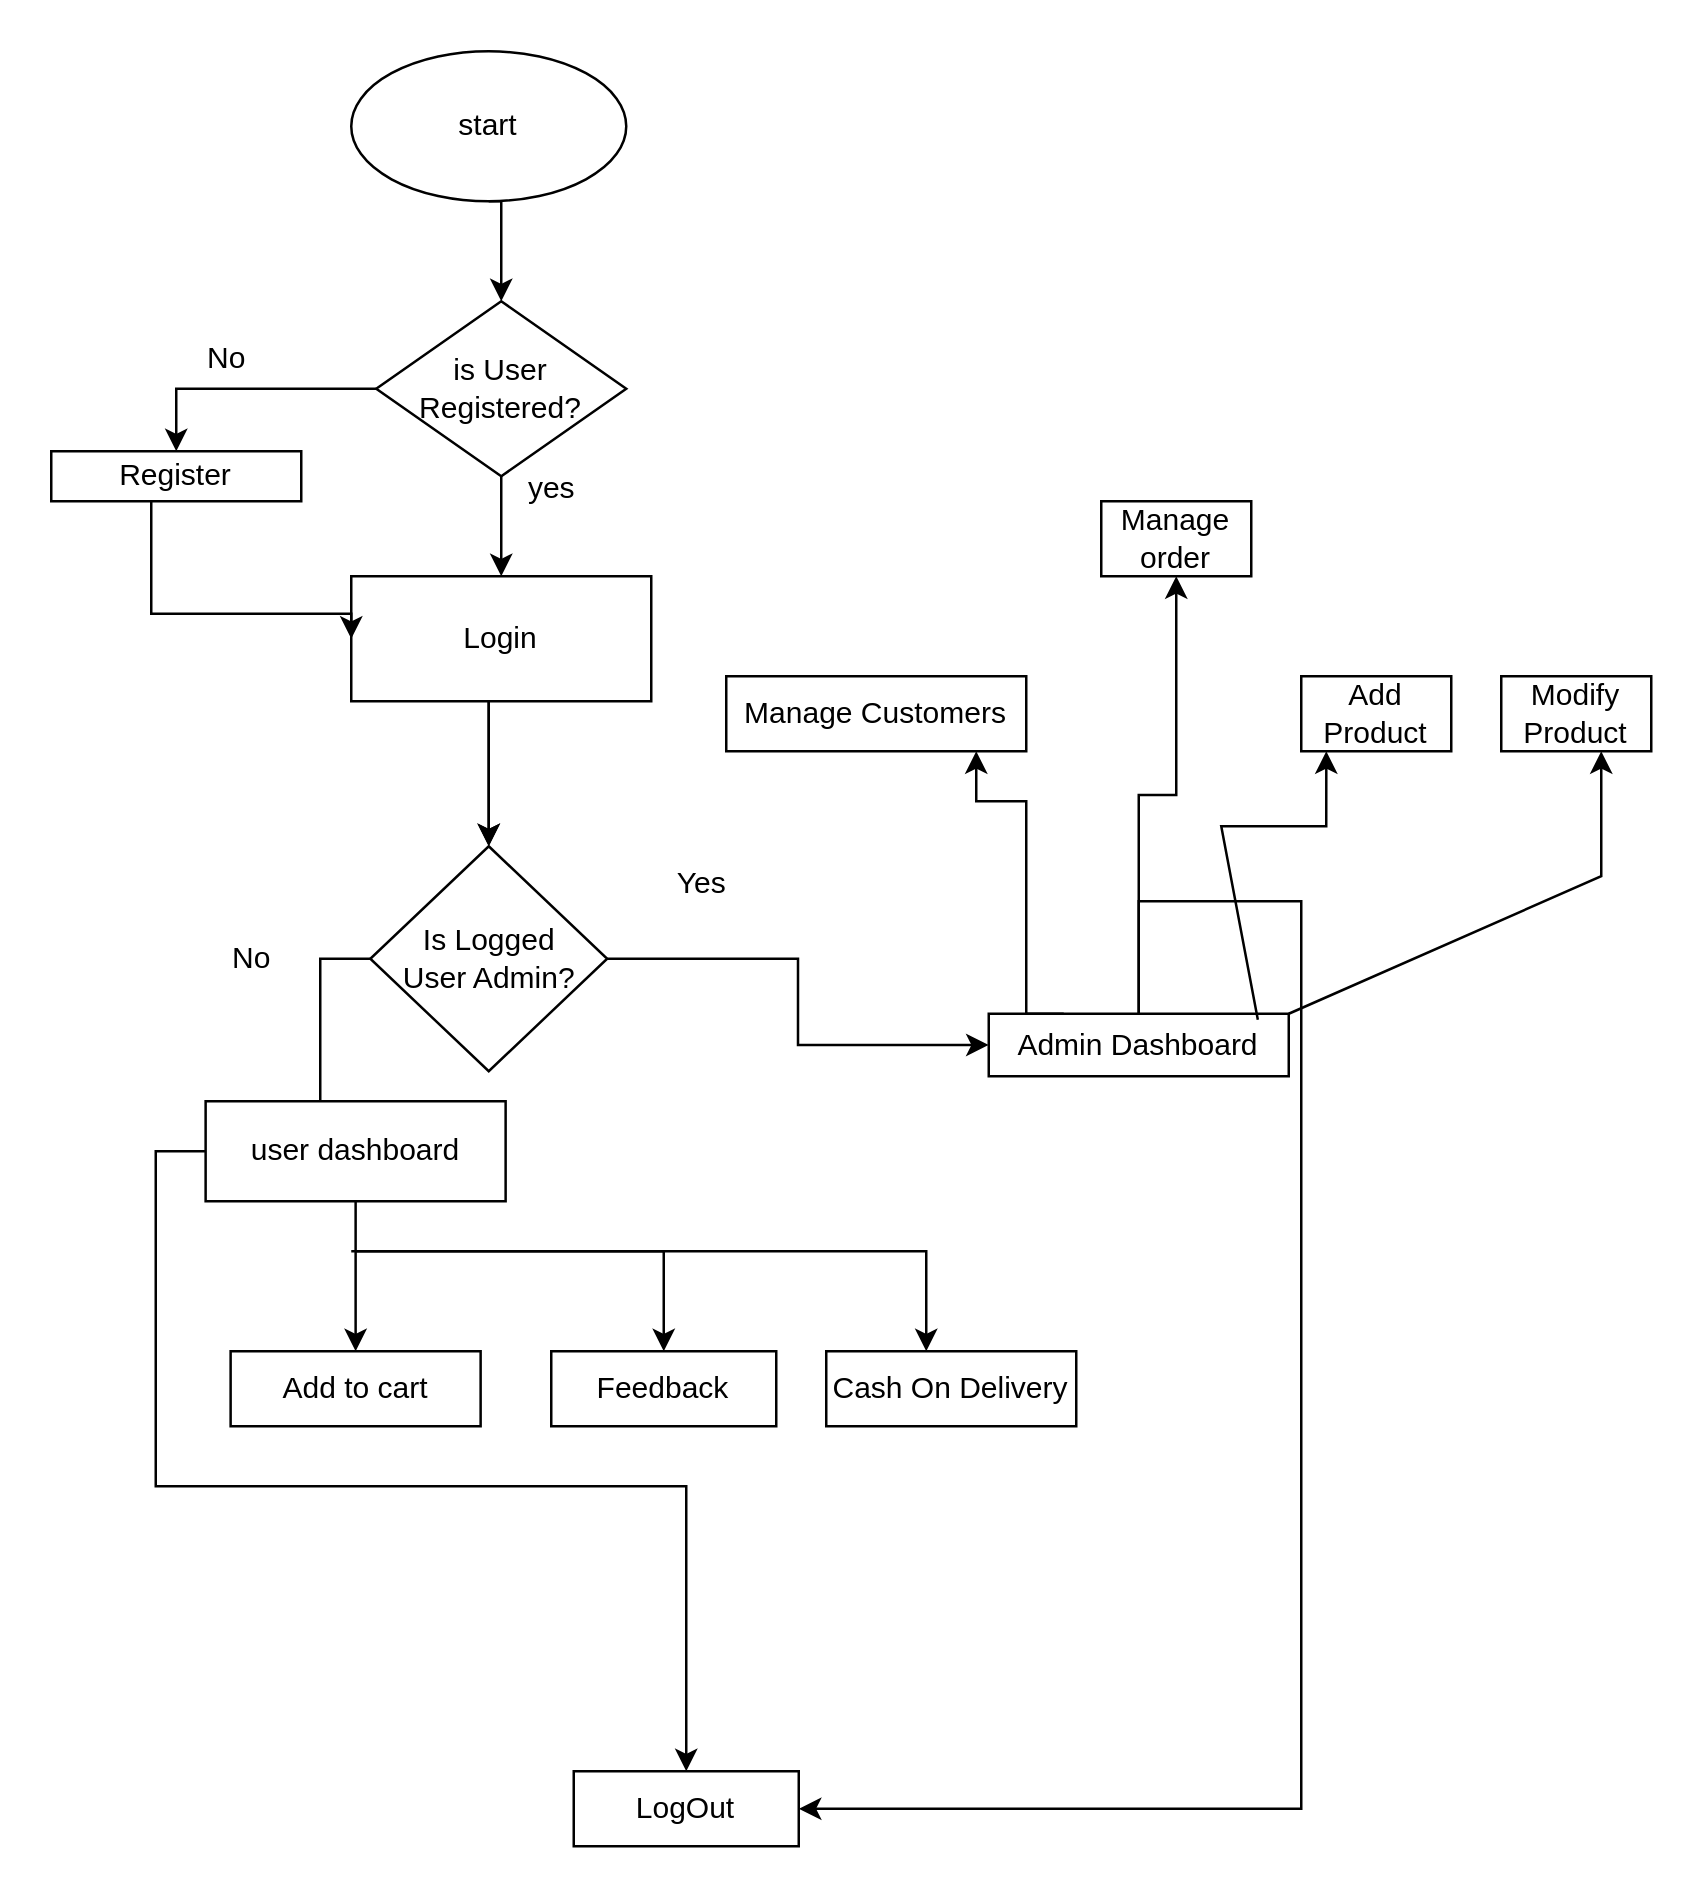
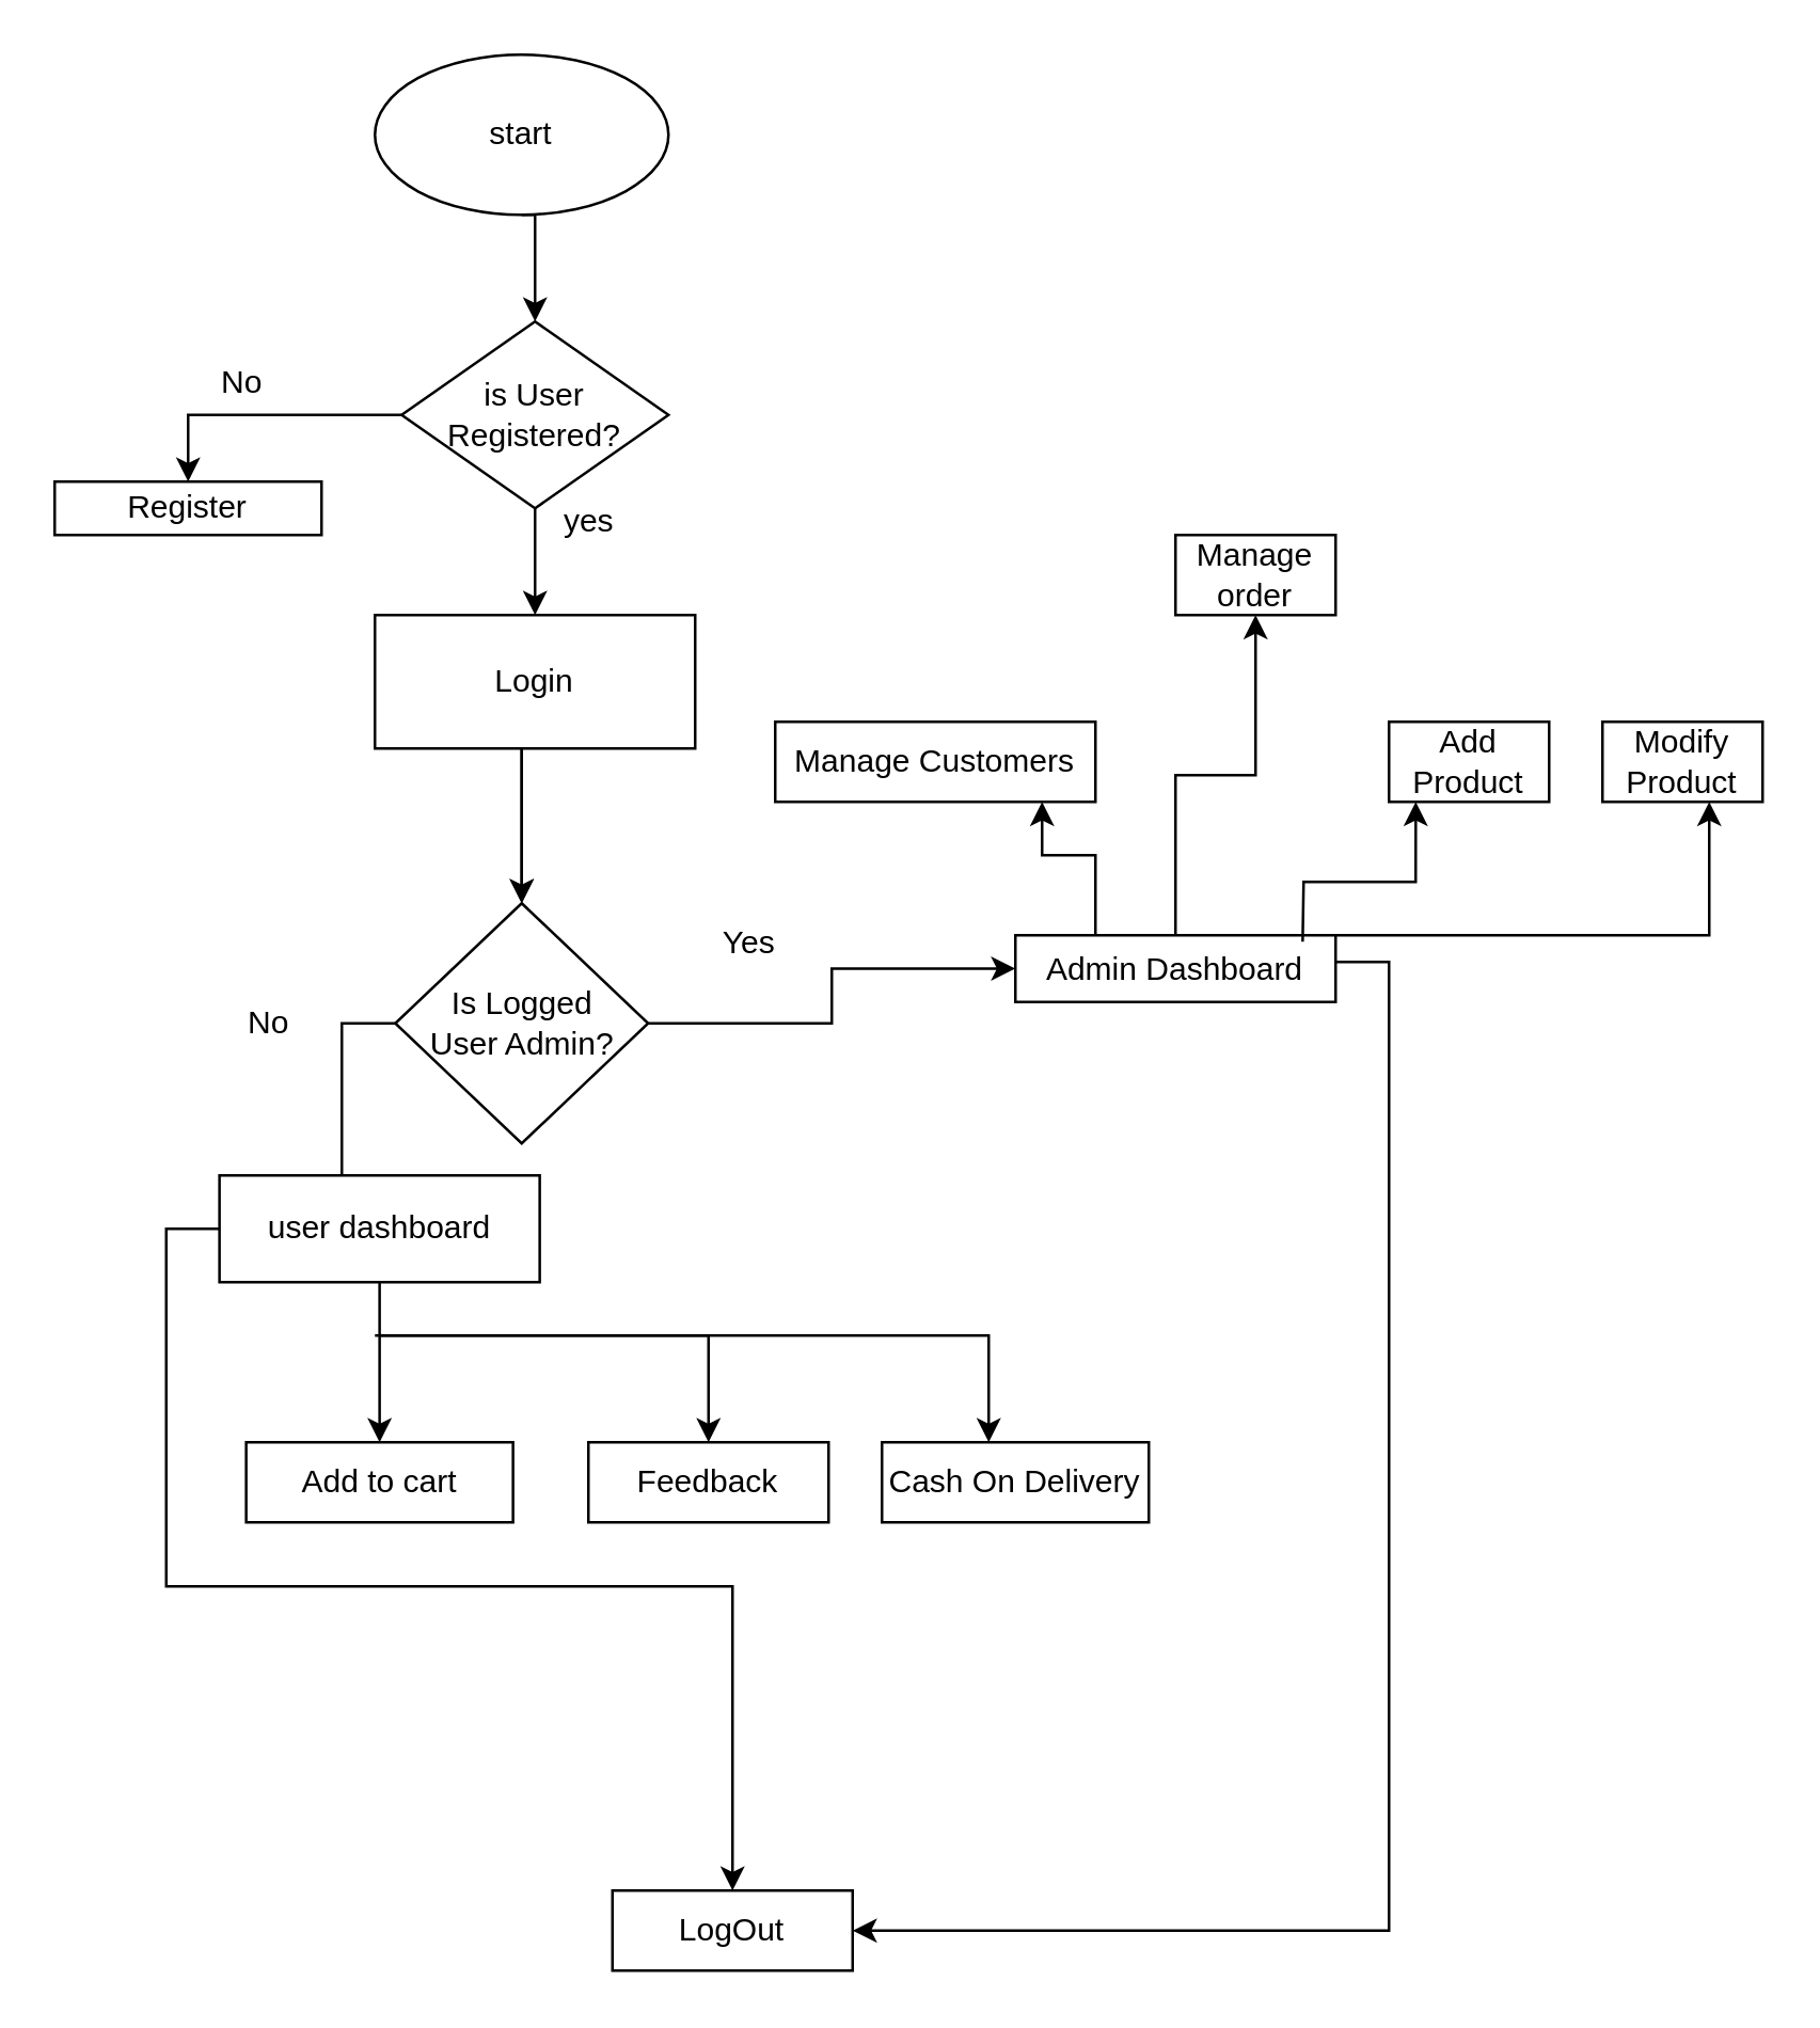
  <mxCell id="0" />
  <mxCell id="1" parent="0" />
  <mxCell id="2" style="edgeStyle=orthogonalEdgeStyle;rounded=0;orthogonalLoop=1;jettySize=auto;html=1;exitX=0.5;exitY=1;exitDx=0;exitDy=0;entryX=0.5;entryY=0;entryDx=0;entryDy=0;" parent="1" source="3" target="6" edge="1"><mxGeometry relative="1" as="geometry"><Array as="points"><mxPoint x="200" y="80" /></Array></mxGeometry></mxCell>
  <mxCell id="3" value="start" style="ellipse;whiteSpace=wrap;html=1;" parent="1" vertex="1"><mxGeometry x="140" y="20" width="110" height="60" as="geometry" /></mxCell>
  <mxCell id="4" style="edgeStyle=orthogonalEdgeStyle;rounded=0;orthogonalLoop=1;jettySize=auto;html=1;" parent="1" edge="1"><mxGeometry relative="1" as="geometry"><mxPoint x="200" y="180" as="sourcePoint" /><mxPoint x="200" y="230" as="targetPoint" /><Array as="points"><mxPoint x="200" y="230" /></Array></mxGeometry></mxCell>
  <mxCell id="5" style="edgeStyle=orthogonalEdgeStyle;rounded=0;orthogonalLoop=1;jettySize=auto;html=1;entryX=0.5;entryY=0;entryDx=0;entryDy=0;" parent="1" source="6" target="10" edge="1"><mxGeometry relative="1" as="geometry" /></mxCell>
  <mxCell id="6" value="is User Registered?" style="rhombus;whiteSpace=wrap;html=1;" parent="1" vertex="1"><mxGeometry x="150" y="120" width="100" height="70" as="geometry" /></mxCell>
  <mxCell id="7" style="edgeStyle=orthogonalEdgeStyle;rounded=0;orthogonalLoop=1;jettySize=auto;html=1;entryX=0.5;entryY=0;entryDx=0;entryDy=0;" parent="1" source="8" target="13" edge="1"><mxGeometry relative="1" as="geometry"><Array as="points"><mxPoint x="195" y="290" /><mxPoint x="195" y="290" /></Array></mxGeometry></mxCell>
  <mxCell id="8" value="Login" style="rounded=0;whiteSpace=wrap;html=1;" parent="1" vertex="1"><mxGeometry x="140" y="230" width="120" height="50" as="geometry" /></mxCell>
- <mxCell id="9" style="edgeStyle=orthogonalEdgeStyle;rounded=0;orthogonalLoop=1;jettySize=auto;html=1;entryX=0;entryY=0.5;entryDx=0;entryDy=0;" parent="1" source="10" target="8" edge="1"><mxGeometry relative="1" as="geometry"><Array as="points"><mxPoint x="60" y="245" /></Array></mxGeometry></mxCell>
  <mxCell id="10" value="Register" style="rounded=0;whiteSpace=wrap;html=1;" parent="1" vertex="1"><mxGeometry x="20" y="180" width="100" height="20" as="geometry" /></mxCell>
  <mxCell id="11" style="edgeStyle=orthogonalEdgeStyle;rounded=0;orthogonalLoop=1;jettySize=auto;html=1;entryX=0;entryY=0.5;entryDx=0;entryDy=0;" parent="1" source="13" target="17" edge="1"><mxGeometry relative="1" as="geometry" /></mxCell>
  <mxCell id="12" style="edgeStyle=orthogonalEdgeStyle;rounded=0;orthogonalLoop=1;jettySize=auto;html=1;exitX=0;exitY=0.5;exitDx=0;exitDy=0;" parent="1" source="13" target="36" edge="1"><mxGeometry relative="1" as="geometry"><mxPoint x="100" y="400" as="targetPoint" /></mxGeometry></mxCell>
  <mxCell id="13" value="Is Logged &lt;br&gt;User Admin?" style="rhombus;whiteSpace=wrap;html=1;" parent="1" vertex="1"><mxGeometry x="147.63" y="338" width="94.75" height="90" as="geometry" /></mxCell>
  <mxCell id="14" style="edgeStyle=orthogonalEdgeStyle;rounded=0;orthogonalLoop=1;jettySize=auto;html=1;entryX=0.5;entryY=1;entryDx=0;entryDy=0;exitX=0.25;exitY=0;exitDx=0;exitDy=0;" parent="1" source="17" edge="1"><mxGeometry relative="1" as="geometry"><mxPoint x="420" y="323" as="sourcePoint" /><mxPoint x="390" y="300" as="targetPoint" /><Array as="points"><mxPoint x="410" y="320" /><mxPoint x="390" y="320" /></Array></mxGeometry></mxCell>
  <mxCell id="15" style="edgeStyle=orthogonalEdgeStyle;rounded=0;orthogonalLoop=1;jettySize=auto;html=1;entryX=1;entryY=0.5;entryDx=0;entryDy=0;" parent="1" source="17" target="27" edge="1"><mxGeometry relative="1" as="geometry"><Array as="points"><mxPoint x="520" y="360" /><mxPoint x="520" y="723" /></Array></mxGeometry></mxCell>
  <mxCell id="16" value="" style="edgeStyle=orthogonalEdgeStyle;rounded=0;orthogonalLoop=1;jettySize=auto;html=1;" parent="1" source="17" target="24" edge="1"><mxGeometry relative="1" as="geometry" /></mxCell>
- <mxCell id="17" value="Admin Dashboard" style="rounded=0;whiteSpace=wrap;html=1;" parent="1" vertex="1"><mxGeometry x="395" y="405" width="120" height="25" as="geometry" /></mxCell>
+ <mxCell id="17" value="Admin Dashboard" style="rounded=0;whiteSpace=wrap;html=1;" parent="1" vertex="1"><mxGeometry x="380" y="350" width="120" height="25" as="geometry" /></mxCell>
  <mxCell id="18" value="Manage Customers" style="rounded=0;whiteSpace=wrap;html=1;" parent="1" vertex="1"><mxGeometry x="290" y="270" width="120" height="30" as="geometry" /></mxCell>
  <mxCell id="19" value="Yes" style="text;html=1;align=center;verticalAlign=middle;resizable=0;points=[];autosize=1;strokeColor=none;fillColor=none;" parent="1" vertex="1"><mxGeometry x="260" y="338" width="40" height="30" as="geometry" /></mxCell>
  <mxCell id="20" style="edgeStyle=orthogonalEdgeStyle;rounded=0;orthogonalLoop=1;jettySize=auto;html=1;entryX=0.5;entryY=0;entryDx=0;entryDy=0;exitX=0.5;exitY=1;exitDx=0;exitDy=0;" parent="1" source="36" target="23" edge="1"><mxGeometry relative="1" as="geometry"><mxPoint x="141.9" y="500" as="sourcePoint" /></mxGeometry></mxCell>
  <mxCell id="21" style="edgeStyle=orthogonalEdgeStyle;rounded=0;orthogonalLoop=1;jettySize=auto;html=1;entryX=0.5;entryY=0;entryDx=0;entryDy=0;" parent="1" target="25" edge="1"><mxGeometry relative="1" as="geometry"><Array as="points"><mxPoint x="265" y="500" /></Array><mxPoint x="141.9" y="500" as="sourcePoint" /></mxGeometry></mxCell>
  <mxCell id="22" value="Modify Product" style="rounded=0;whiteSpace=wrap;html=1;" parent="1" vertex="1"><mxGeometry x="600" y="270" width="60" height="30" as="geometry" /></mxCell>
  <mxCell id="23" value="Add to cart" style="rounded=0;whiteSpace=wrap;html=1;" parent="1" vertex="1"><mxGeometry x="91.75" y="540" width="100" height="30" as="geometry" /></mxCell>
  <mxCell id="24" value="Manage order" style="rounded=0;whiteSpace=wrap;html=1;" parent="1" vertex="1"><mxGeometry x="440" y="200" width="60" height="30" as="geometry" /></mxCell>
  <mxCell id="25" value="Feedback" style="rounded=0;whiteSpace=wrap;html=1;" parent="1" vertex="1"><mxGeometry x="220" y="540" width="90" height="30" as="geometry" /></mxCell>
  <mxCell id="26" value="Cash On Delivery" style="rounded=0;whiteSpace=wrap;html=1;" parent="1" vertex="1"><mxGeometry x="330" y="540" width="100" height="30" as="geometry" /></mxCell>
  <mxCell id="27" value="LogOut" style="rounded=0;whiteSpace=wrap;html=1;" parent="1" vertex="1"><mxGeometry x="229" y="708" width="90" height="30" as="geometry" /></mxCell>
  <mxCell id="28" value="No" style="text;html=1;align=center;verticalAlign=middle;resizable=0;points=[];autosize=1;strokeColor=none;fillColor=none;" parent="1" vertex="1"><mxGeometry x="80" y="368" width="40" height="30" as="geometry" /></mxCell>
  <mxCell id="29" value="" style="edgeStyle=orthogonalEdgeStyle;rounded=0;orthogonalLoop=1;jettySize=auto;html=1;" parent="1" target="13" edge="1"><mxGeometry relative="1" as="geometry"><mxPoint x="195" y="280" as="sourcePoint" /><Array as="points"><mxPoint x="195" y="290" /><mxPoint x="195" y="290" /></Array></mxGeometry></mxCell>
  <mxCell id="30" value="No" style="text;html=1;align=center;verticalAlign=middle;resizable=0;points=[];autosize=1;strokeColor=none;fillColor=none;" parent="1" vertex="1"><mxGeometry x="70" y="128" width="40" height="30" as="geometry" /></mxCell>
  <mxCell id="31" value="yes" style="text;html=1;align=center;verticalAlign=middle;resizable=0;points=[];autosize=1;strokeColor=none;fillColor=none;" parent="1" vertex="1"><mxGeometry x="200" y="180" width="40" height="30" as="geometry" /></mxCell>
  <mxCell id="32" value="Add Product" style="rounded=0;whiteSpace=wrap;html=1;" parent="1" vertex="1"><mxGeometry x="520" y="270" width="60" height="30" as="geometry" /></mxCell>
  <mxCell id="33" value="" style="endArrow=classic;html=1;rounded=0;exitX=0.897;exitY=0.096;exitDx=0;exitDy=0;exitPerimeter=0;entryX=0.167;entryY=1;entryDx=0;entryDy=0;entryPerimeter=0;" parent="1" source="17" target="32" edge="1"><mxGeometry width="50" height="50" relative="1" as="geometry"><mxPoint x="500" y="345" as="sourcePoint" /><mxPoint x="543" y="302" as="targetPoint" /><Array as="points"><mxPoint x="488" y="330" /><mxPoint x="530" y="330" /></Array></mxGeometry></mxCell>
  <mxCell id="34" value="" style="endArrow=classic;html=1;rounded=0;exitX=1;exitY=0;exitDx=0;exitDy=0;" parent="1" source="17" edge="1"><mxGeometry width="50" height="50" relative="1" as="geometry"><mxPoint x="530" y="388" as="sourcePoint" /><mxPoint x="640" y="300" as="targetPoint" /><Array as="points"><mxPoint x="640" y="350" /></Array></mxGeometry></mxCell>
  <mxCell id="35" style="edgeStyle=orthogonalEdgeStyle;rounded=0;orthogonalLoop=1;jettySize=auto;html=1;exitX=0;exitY=0.5;exitDx=0;exitDy=0;entryX=0.5;entryY=0;entryDx=0;entryDy=0;" parent="1" source="36" target="27" edge="1"><mxGeometry relative="1" as="geometry" /></mxCell>
  <mxCell id="36" value="user dashboard" style="rounded=0;whiteSpace=wrap;html=1;" parent="1" vertex="1"><mxGeometry x="81.75" y="440" width="120" height="40" as="geometry" /></mxCell>
  <mxCell id="37" value="" style="endArrow=classic;html=1;rounded=0;" parent="1" edge="1"><mxGeometry width="50" height="50" relative="1" as="geometry"><mxPoint x="140" y="500" as="sourcePoint" /><mxPoint x="370" y="540" as="targetPoint" /><Array as="points"><mxPoint x="370" y="500" /></Array></mxGeometry></mxCell>
